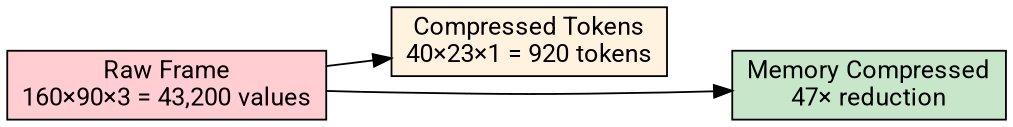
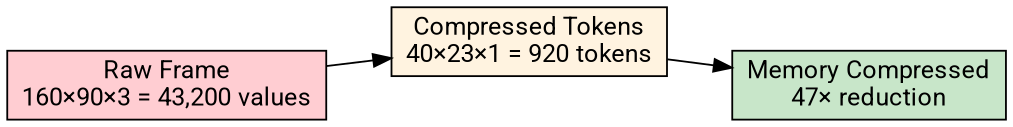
  digraph {
    fontname=Roboto
    rankdir=LR
    node [fontname=Roboto shape=box style=filled]
    edge [fontname=Roboto]
    n1 [fillcolor="#ffcdd2" label="Raw Frame\n160×90×3 = 43,200 values"]
    n2 [fillcolor="#fff3e0" label="Compressed Tokens\n40×23×1 = 920 tokens"]
    n3 [fillcolor="#c8e6c9" label="Memory Compressed\n47× reduction"]
    n1 -> n2
-   n1 -> n3
+   n2 -> n3
  }
